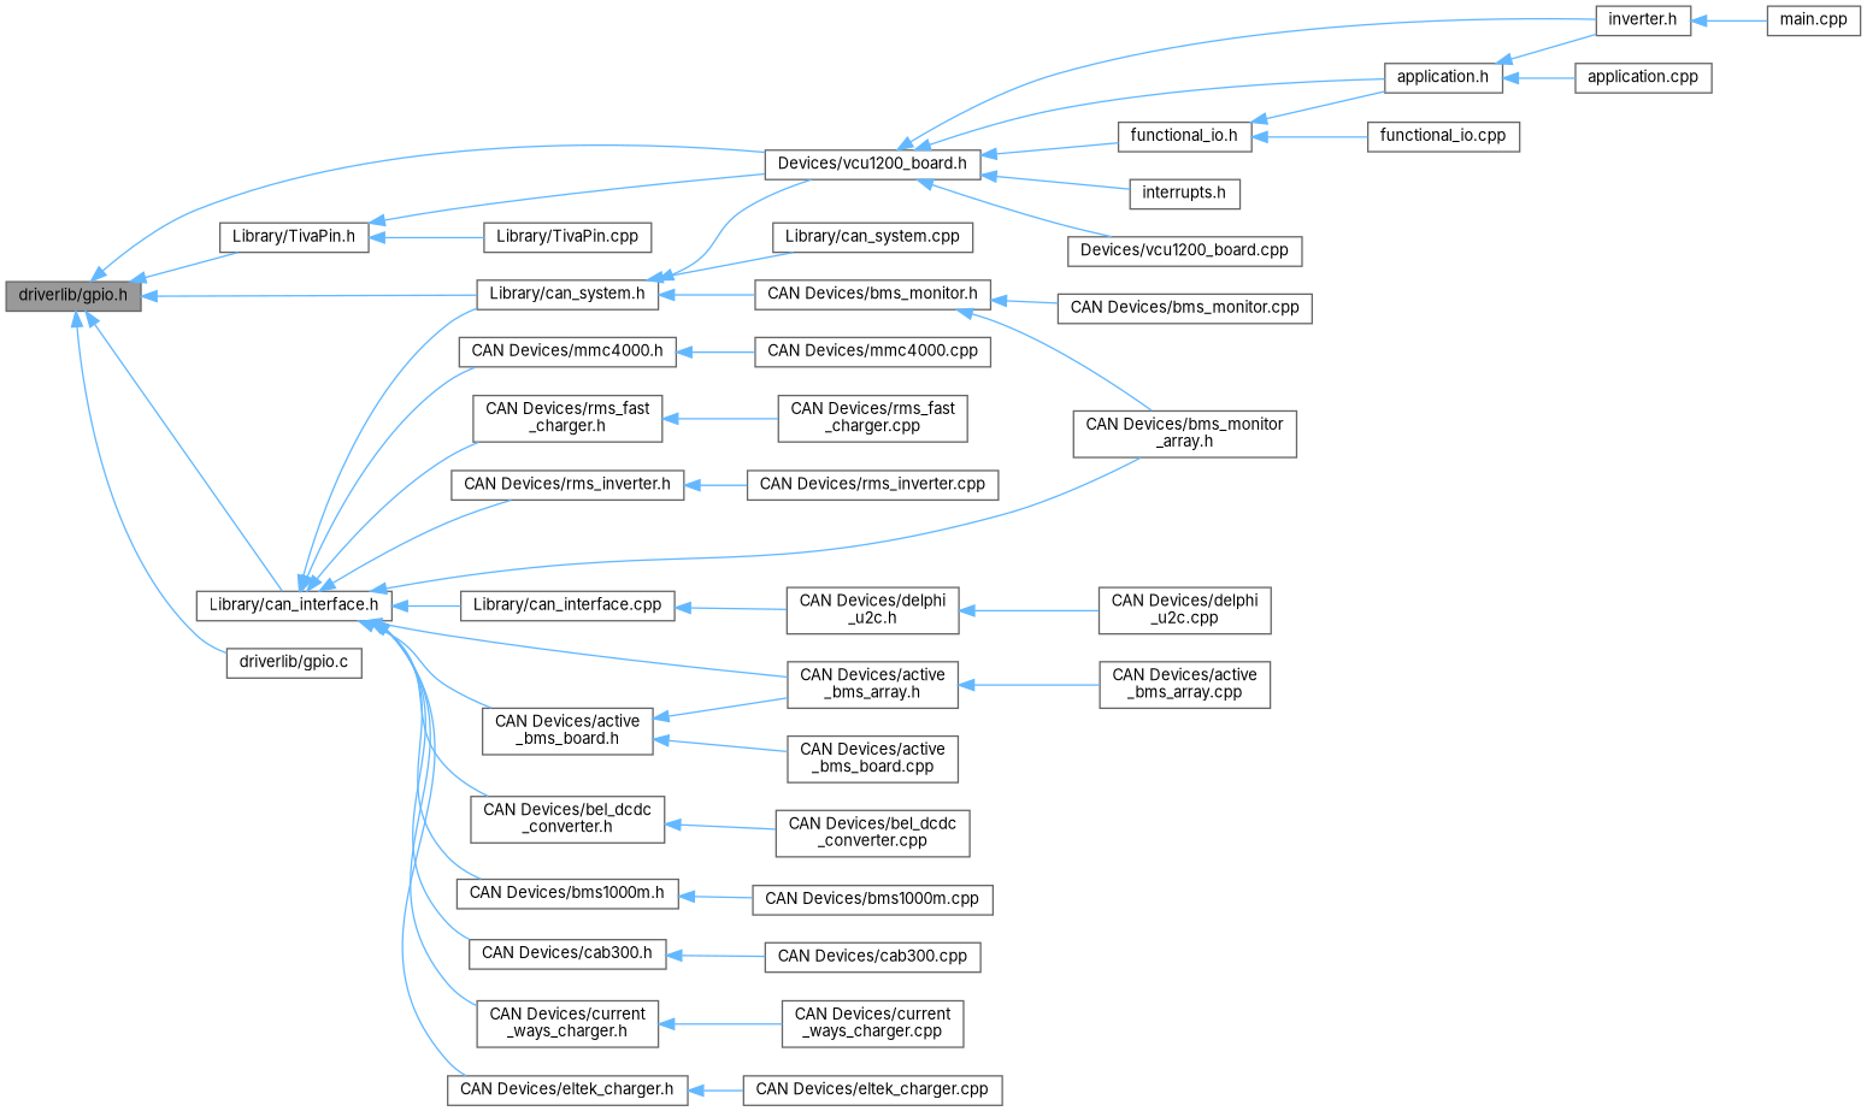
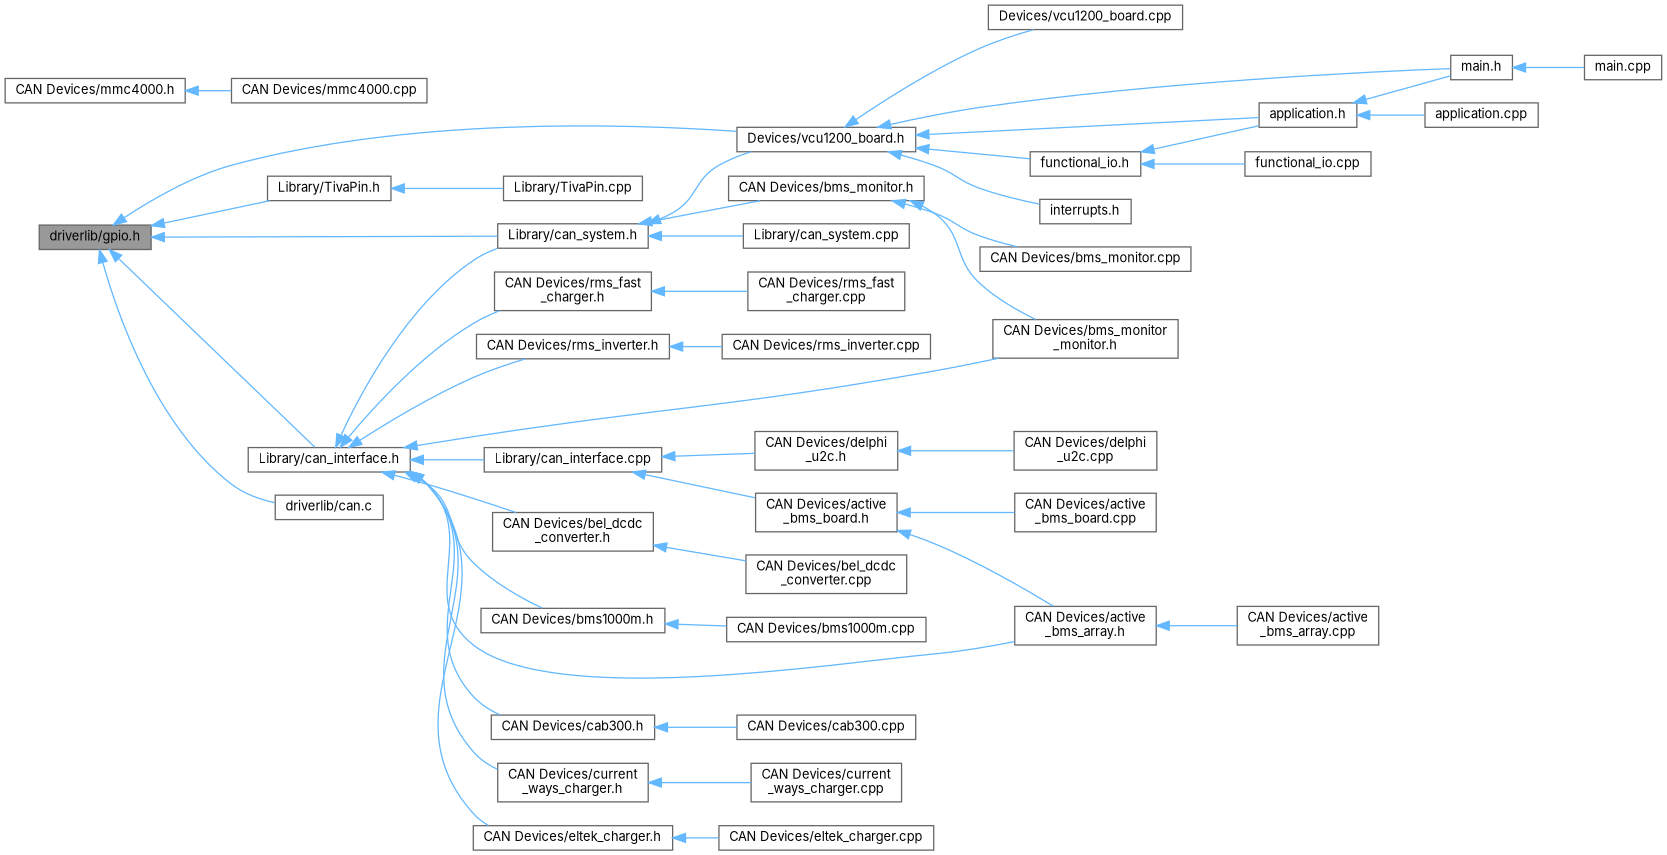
  digraph {
    fontname=Inter
    rankdir=LR
    node [color=grey40 fillcolor=white fontname=Inter fontsize=10 shape=box style=filled]
    edge [color=steelblue1 dir=back fontname=Inter fontsize=10 labelfontname=Helvetica labelfontsize=10 style=solid]
    n1 [color=gray40 fillcolor=grey60 fontcolor=black height=0.2 label="driverlib/gpio.h" width=0.4]
    n2 [height=0.2 label="Devices/vcu1200_board.h" width=0.4]
    n3 [height=0.2 label="Library/TivaPin.h" width=0.4]
    n4 [height=0.2 label="Library/can_interface.h" width=0.4]
    n5 [height=0.2 label="Library/can_system.h" width=0.4]
-   n6 [height=0.2 label="driverlib/gpio.c" width=0.4]
+   n6 [height=0.2 label="driverlib/can.c" width=0.4]
    n7 [height=0.2 label="Devices/vcu1200_board.cpp" width=0.4]
    n8 [height=0.2 label="application.h" width=0.4]
-   n9 [height=0.2 label="inverter.h" width=0.4]
+   n9 [height=0.2 label="main.h" width=0.4]
    n10 [height=0.2 label="functional_io.h" width=0.4]
    n11 [height=0.2 label="interrupts.h" width=0.4]
    n12 [height=0.2 label="Library/TivaPin.cpp" width=0.4]
    n13 [height=0.2 label="CAN Devices/active\l_bms_array.h" width=0.4]
    n14 [height=0.2 label="CAN Devices/active\l_bms_board.h" width=0.4]
    n15 [height=0.2 label="CAN Devices/bel_dcdc\l_converter.h" width=0.4]
    n16 [height=0.2 label="CAN Devices/bms1000m.h" width=0.4]
-   n17 [height=0.2 label="CAN Devices/bms_monitor\l_array.h" width=0.4]
+   n17 [height=0.2 label="CAN Devices/bms_monitor\l_monitor.h" width=0.4]
    n18 [height=0.2 label="CAN Devices/cab300.h" width=0.4]
    n19 [height=0.2 label="CAN Devices/current\l_ways_charger.h" width=0.4]
    n20 [height=0.2 label="CAN Devices/eltek_charger.h" width=0.4]
    n21 [height=0.2 label="CAN Devices/mmc4000.h" width=0.4]
    n22 [height=0.2 label="CAN Devices/rms_fast\l_charger.h" width=0.4]
    n23 [height=0.2 label="CAN Devices/rms_inverter.h" width=0.4]
    n24 [height=0.2 label="Library/can_interface.cpp" width=0.4]
    n25 [height=0.2 label="CAN Devices/bms_monitor.h" width=0.4]
    n26 [height=0.2 label="Library/can_system.cpp" width=0.4]
    n27 [height=0.2 label="application.cpp" width=0.4]
    n28 [height=0.2 label="main.cpp" width=0.4]
    n29 [height=0.2 label="functional_io.cpp" width=0.4]
    n30 [height=0.2 label="CAN Devices/active\l_bms_array.cpp" width=0.4]
    n31 [height=0.2 label="CAN Devices/active\l_bms_board.cpp" width=0.4]
    n32 [height=0.2 label="CAN Devices/bel_dcdc\l_converter.cpp" width=0.4]
    n33 [height=0.2 label="CAN Devices/bms1000m.cpp" width=0.4]
    n34 [height=0.2 label="CAN Devices/cab300.cpp" width=0.4]
    n35 [height=0.2 label="CAN Devices/current\l_ways_charger.cpp" width=0.4]
    n36 [height=0.2 label="CAN Devices/delphi\l_u2c.h" width=0.4]
    n37 [height=0.2 label="CAN Devices/delphi\l_u2c.cpp" width=0.4]
    n38 [height=0.2 label="CAN Devices/eltek_charger.cpp" width=0.4]
    n39 [height=0.2 label="CAN Devices/mmc4000.cpp" width=0.4]
    n40 [height=0.2 label="CAN Devices/rms_fast\l_charger.cpp" width=0.4]
    n41 [height=0.2 label="CAN Devices/rms_inverter.cpp" width=0.4]
    n42 [height=0.2 label="CAN Devices/bms_monitor.cpp" width=0.4]
    n1 -> n2
    n1 -> n3
    n1 -> n4
    n1 -> n5
    n1 -> n6
    n2 -> n7
    n2 -> n8
    n2 -> n9
    n2 -> n10
    n2 -> n11
-   n3 -> n2
    n3 -> n12
    n4 -> n5
    n4 -> n13
-   n4 -> n14
+   n24 -> n14
    n4 -> n15
    n4 -> n16
    n4 -> n17
    n4 -> n18
    n4 -> n19
    n4 -> n20
-   n4 -> n21
    n4 -> n22
    n4 -> n23
    n4 -> n24
    n5 -> n2
    n5 -> n25
    n5 -> n26
    n8 -> n9
    n8 -> n27
    n9 -> n28
    n10 -> n8
    n10 -> n29
    n13 -> n30
    n14 -> n13
    n14 -> n31
    n15 -> n32
    n16 -> n33
    n18 -> n34
    n19 -> n35
    n20 -> n38
    n21 -> n39
    n22 -> n40
    n23 -> n41
    n24 -> n36
    n25 -> n17
    n25 -> n42
    n36 -> n37
  }
